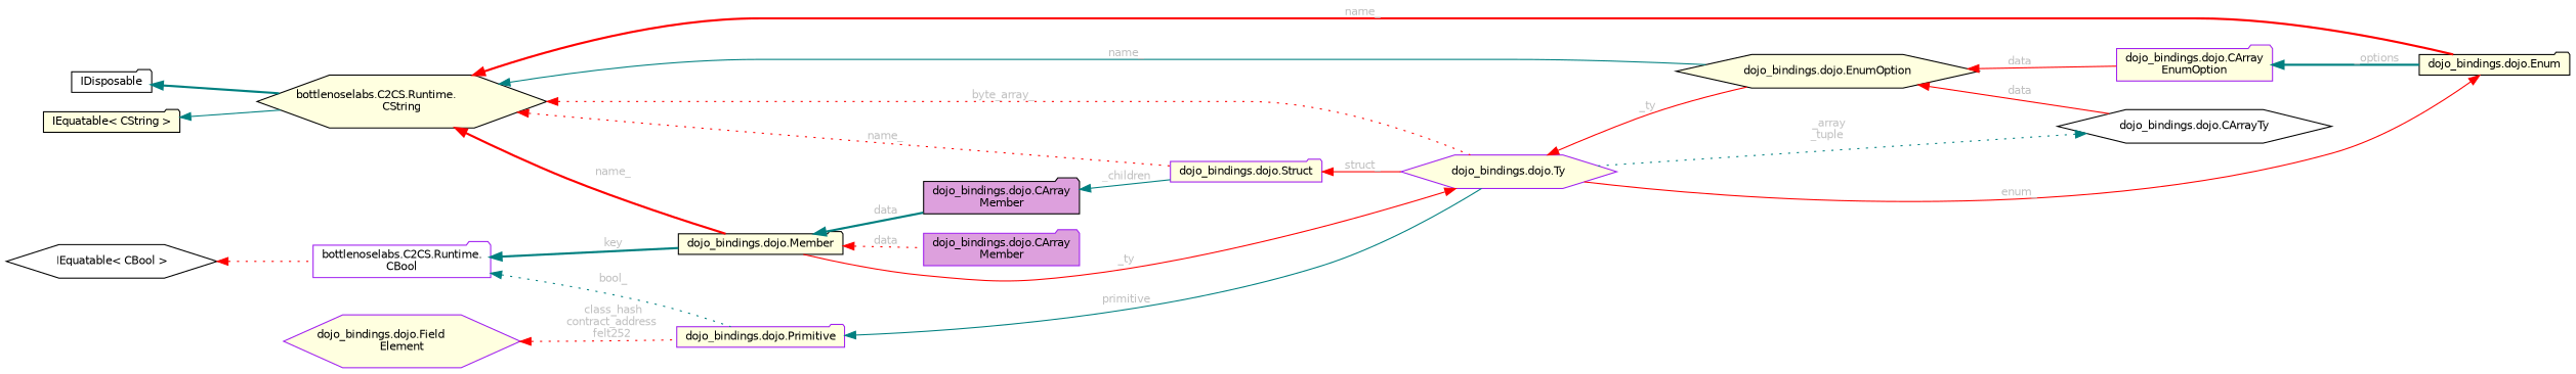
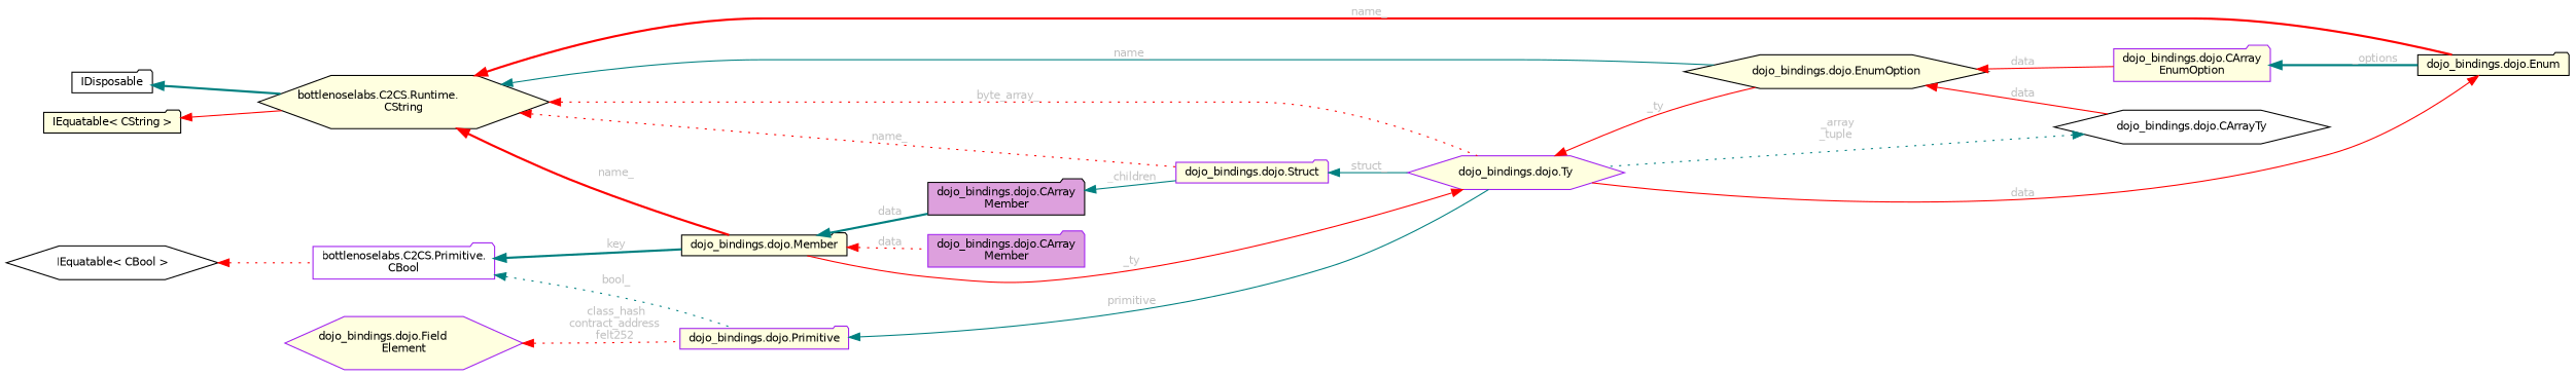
  digraph {
    rankdir=LR
    node [color=black fillcolor=lightyellow fontname=Helvetica fontsize=10 shape=folder style=filled]
    edge [color=red dir=back fontcolor=grey fontname=Helvetica fontsize=10 labelfontname=Helvetica labelfontsize=10 style=solid]
    n1 [color=purple fillcolor=plum fontcolor=black height=0.2 label="dojo_bindings.dojo.CArray\lMember" width=0.4]
    n2 [height=0.2 label="dojo_bindings.dojo.Member" width=0.4]
    n3 [fillcolor=plum height=0.2 label="dojo_bindings.dojo.CArray\lMember" width=0.4]
    n4 [color=purple height=0.2 label="dojo_bindings.dojo.Struct" width=0.4]
    n5 [height=0.2 label="bottlenoselabs.C2CS.Runtime.\lCString" shape=hexagon width=0.4]
    n6 [color=purple height=0.2 label="dojo_bindings.dojo.Ty" shape=hexagon width=0.4]
    n7 [height=0.2 label="dojo_bindings.dojo.Enum" width=0.4]
    n8 [height=0.2 label="dojo_bindings.dojo.EnumOption" shape=hexagon width=0.4]
    n9 [fillcolor=white height=0.2 label="dojo_bindings.dojo.CArrayTy" shape=hexagon width=0.4]
    n10 [color=purple height=0.2 label="dojo_bindings.dojo.CArray\lEnumOption" width=0.4]
    n11 [height=0.2 label="IEquatable\< CString \>" width=0.4]
    n12 [fillcolor=white height=0.2 label=IDisposable width=0.4]
    n13 [color=purple height=0.2 label="dojo_bindings.dojo.Primitive" width=0.4]
-   n14 [color=purple fillcolor=white height=0.2 label="bottlenoselabs.C2CS.Runtime.\lCBool" width=0.4]
+   n14 [color=purple fillcolor=white height=0.2 label="bottlenoselabs.C2CS.Primitive.\lCBool" width=0.4]
    n15 [fillcolor=white height=0.2 label="IEquatable\< CBool \>" shape=hexagon width=0.4]
    n16 [color=purple height=0.2 label="dojo_bindings.dojo.Field\lElement" shape=hexagon width=0.4]
    n2 -> n1 [label=" data" style=dotted]
    n2 -> n3 [color=teal label=" data" style=bold]
    n3 -> n4 [color=teal label=" _children"]
-   n4 -> n6 [label=" struct_"]
+   n4 -> n6 [color=teal label=" struct_"]
    n5 -> n2 [label=" name_" style=bold]
    n5 -> n4 [label=" name_" style=dotted]
    n5 -> n6 [label=" byte_array_" style=dotted]
    n5 -> n7 [label=" name_" style=bold]
    n5 -> n8 [color=teal label=" name_"]
    n6 -> n2 [label=" _ty"]
    n6 -> n8 [label=" _ty"]
-   n7 -> n6 [label=" enum_"]
+   n7 -> n6 [label=" data"]
    n8 -> n9 [label=" data"]
    n8 -> n10 [label=" data"]
    n9 -> n6 [color=teal label=" _array\n_tuple" style=dotted]
    n10 -> n7 [color=teal label=" _options" style=bold]
-   n11 -> n5 [color=teal fontcolor=""]
+   n11 -> n5 [fontcolor=""]
    n12 -> n5 [color=teal style=bold fontcolor=""]
    n13 -> n6 [color=teal label=" primitive"]
    n14 -> n2 [color=teal label=" key" style=bold]
    n14 -> n13 [color=teal label=" bool_" style=dotted]
    n15 -> n14 [style=dotted fontcolor=""]
    n16 -> n13 [label=" class_hash\ncontract_address\nfelt252" style=dotted]
  }
